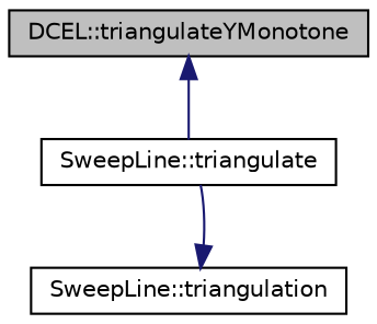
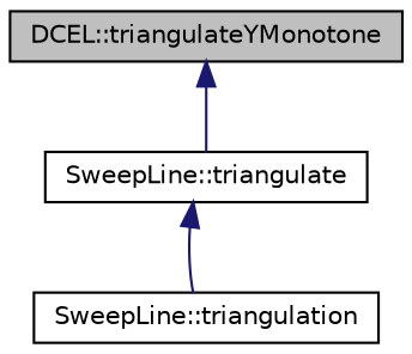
  digraph {
    rankdir=TB
    node [color=black fillcolor=white fontname=Helvetica fontsize=10 shape=record style=filled]
    edge [color=midnightblue dir=back fontname=Helvetica fontsize=10 labelfontname=Helvetica labelfontsize=10 style=solid]
    n1 [fillcolor=grey75 fontcolor=black height=0.2 label="DCEL::triangulateYMonotone" width=0.4]
    n2 [height=0.2 label="SweepLine::triangulate" width=0.4]
    n3 [height=0.2 label="SweepLine::triangulation" width=0.4]
    n1 -> n2
-   n3 -> n2
+   n2 -> n3
  }
